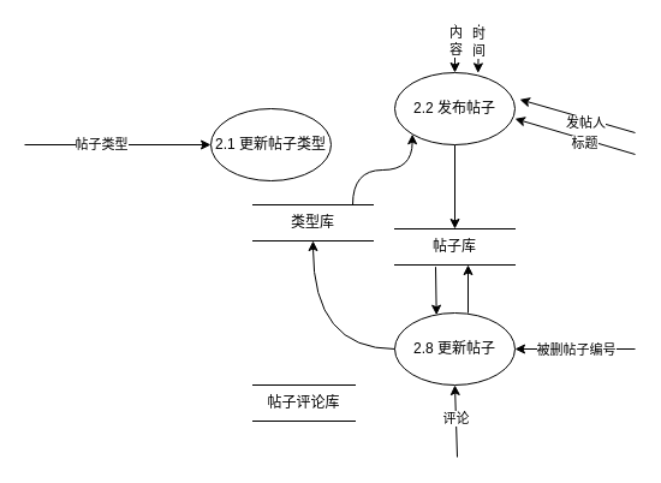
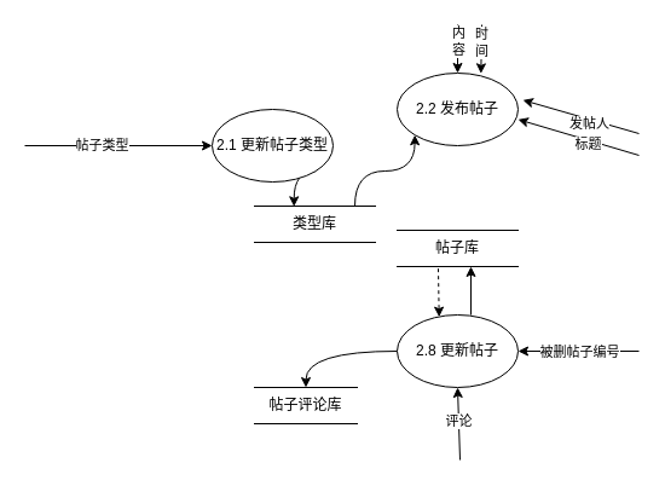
  <mxCell id="0" />
  <mxCell id="1" parent="0" />
  <mxCell id="2" style="rounded=0;orthogonalLoop=1;jettySize=auto;html=1;entryX=0;entryY=0.5;entryDx=0;entryDy=0;" edge="1" parent="1" target="5"><mxGeometry relative="1" as="geometry"><mxPoint x="70" y="121.04" as="targetPoint" /><mxPoint x="20" y="120" as="sourcePoint" /></mxGeometry></mxCell>
  <mxCell id="3" value="帖子类型" style="edgeLabel;html=1;align=center;verticalAlign=middle;resizable=0;points=[];" vertex="1" connectable="0" parent="2"><mxGeometry x="-0.186" y="1" relative="1" as="geometry"><mxPoint as="offset" /></mxGeometry></mxCell>
+ <mxCell id="4" style="edgeStyle=orthogonalEdgeStyle;rounded=0;orthogonalLoop=1;jettySize=auto;html=1;exitX=1;exitY=1;exitDx=0;exitDy=0;entryX=0.327;entryY=0.011;entryDx=0;entryDy=0;curved=1;entryPerimeter=0;" edge="1" parent="1" source="5" target="17"><mxGeometry relative="1" as="geometry" /></mxCell>
  <mxCell id="5" value="2.1 更新帖子类型" style="shape=ellipse;html=1;dashed=0;whiteSpace=wrap;perimeter=ellipsePerimeter;" vertex="1" parent="1"><mxGeometry x="175" y="90" width="100" height="60" as="geometry" /></mxCell>
  <mxCell id="6" style="rounded=0;orthogonalLoop=1;jettySize=auto;html=1;entryX=1.04;entryY=0.372;entryDx=0;entryDy=0;entryPerimeter=0;" edge="1" parent="1" target="9"><mxGeometry relative="1" as="geometry"><mxPoint x="528" y="110" as="sourcePoint" /></mxGeometry></mxCell>
  <mxCell id="7" value="发帖人" style="edgeLabel;html=1;align=center;verticalAlign=middle;resizable=0;points=[];" vertex="1" connectable="0" parent="6"><mxGeometry x="-0.363" y="-2" relative="1" as="geometry"><mxPoint x="-11" y="2" as="offset" /></mxGeometry></mxCell>
- <mxCell id="8" style="edgeStyle=orthogonalEdgeStyle;rounded=0;orthogonalLoop=1;jettySize=auto;html=1;exitX=0.5;exitY=1;exitDx=0;exitDy=0;entryX=0.5;entryY=0;entryDx=0;entryDy=0;" edge="1" parent="1" source="9" target="25"><mxGeometry relative="1" as="geometry"><mxPoint x="378" y="180" as="targetPoint" /></mxGeometry></mxCell>
  <mxCell id="9" value="2.2 发布帖子" style="shape=ellipse;html=1;dashed=0;whiteSpace=wrap;perimeter=ellipsePerimeter;" vertex="1" parent="1"><mxGeometry x="328" y="60" width="100" height="60" as="geometry" /></mxCell>
  <mxCell id="10" style="rounded=0;orthogonalLoop=1;jettySize=auto;html=1;entryX=1;entryY=0.5;entryDx=0;entryDy=0;" edge="1" parent="1" target="15"><mxGeometry relative="1" as="geometry"><mxPoint x="528" y="290" as="sourcePoint" /></mxGeometry></mxCell>
  <mxCell id="11" value="被删帖子编号" style="edgeLabel;html=1;align=center;verticalAlign=middle;resizable=0;points=[];" vertex="1" connectable="0" parent="10"><mxGeometry x="0.317" y="-1" relative="1" as="geometry"><mxPoint x="16" y="1" as="offset" /></mxGeometry></mxCell>
  <mxCell id="12" style="rounded=0;orthogonalLoop=1;jettySize=auto;html=1;entryX=0.5;entryY=1;entryDx=0;entryDy=0;" edge="1" parent="1" target="15"><mxGeometry relative="1" as="geometry"><mxPoint x="380" y="380" as="sourcePoint" /></mxGeometry></mxCell>
  <mxCell id="13" value="评论" style="edgeLabel;html=1;align=center;verticalAlign=middle;resizable=0;points=[];" vertex="1" connectable="0" parent="12"><mxGeometry x="0.381" y="1" relative="1" as="geometry"><mxPoint x="1" y="8" as="offset" /></mxGeometry></mxCell>
- <mxCell id="14" style="edgeStyle=orthogonalEdgeStyle;rounded=0;orthogonalLoop=1;jettySize=auto;html=1;exitX=0;exitY=0.5;exitDx=0;exitDy=0;curved=1;" edge="1" parent="1" source="15" target="17"><mxGeometry relative="1" as="geometry"><mxPoint x="270" y="330" as="targetPoint" /></mxGeometry></mxCell>
+ <mxCell id="14" style="edgeStyle=orthogonalEdgeStyle;rounded=0;orthogonalLoop=1;jettySize=auto;html=1;exitX=0;exitY=0.5;exitDx=0;exitDy=0;entryX=0.5;entryY=0;entryDx=0;entryDy=0;curved=1;" edge="1" parent="1" source="15" target="27"><mxGeometry relative="1" as="geometry"><mxPoint x="270" y="330" as="targetPoint" /></mxGeometry></mxCell>
  <mxCell id="15" value="2.8 更新帖子" style="shape=ellipse;html=1;dashed=0;whiteSpace=wrap;perimeter=ellipsePerimeter;" vertex="1" parent="1"><mxGeometry x="328" y="260" width="100" height="60" as="geometry" /></mxCell>
  <mxCell id="16" style="edgeStyle=orthogonalEdgeStyle;rounded=0;orthogonalLoop=1;jettySize=auto;html=1;exitX=0.75;exitY=0;exitDx=0;exitDy=0;entryX=0;entryY=1;entryDx=0;entryDy=0;curved=1;" edge="1" parent="1" target="9"><mxGeometry relative="1" as="geometry"><mxPoint x="293" y="170" as="sourcePoint" /><Array as="points"><mxPoint x="293" y="141" /></Array></mxGeometry></mxCell>
  <mxCell id="17" value="类型库" style="html=1;dashed=0;whiteSpace=wrap;shape=partialRectangle;right=0;left=0;" vertex="1" parent="1"><mxGeometry x="210" y="170" width="100" height="30" as="geometry" /></mxCell>
  <mxCell id="18" style="rounded=0;orthogonalLoop=1;jettySize=auto;html=1;entryX=0.5;entryY=0;entryDx=0;entryDy=0;" edge="1" parent="1" target="9"><mxGeometry relative="1" as="geometry"><mxPoint x="378" y="90" as="targetPoint" /><mxPoint x="378" y="20" as="sourcePoint" /></mxGeometry></mxCell>
  <mxCell id="19" value="内&lt;br&gt;容" style="edgeLabel;html=1;align=center;verticalAlign=middle;resizable=0;points=[];" vertex="1" connectable="0" parent="18"><mxGeometry x="0.317" y="-1" relative="1" as="geometry"><mxPoint x="1" y="-13" as="offset" /></mxGeometry></mxCell>
  <mxCell id="20" style="rounded=0;orthogonalLoop=1;jettySize=auto;html=1;entryX=0.693;entryY=0.006;entryDx=0;entryDy=0;entryPerimeter=0;" edge="1" parent="1" target="9"><mxGeometry relative="1" as="geometry"><mxPoint x="408" y="90" as="targetPoint" /><mxPoint x="398" y="20" as="sourcePoint" /></mxGeometry></mxCell>
  <mxCell id="21" value="时&lt;br&gt;间" style="edgeLabel;html=1;align=center;verticalAlign=middle;resizable=0;points=[];" vertex="1" connectable="0" parent="20"><mxGeometry x="0.317" y="-1" relative="1" as="geometry"><mxPoint x="1" y="-12" as="offset" /></mxGeometry></mxCell>
  <mxCell id="22" style="rounded=0;orthogonalLoop=1;jettySize=auto;html=1;entryX=1;entryY=0.639;entryDx=0;entryDy=0;entryPerimeter=0;" edge="1" parent="1" target="9"><mxGeometry relative="1" as="geometry"><mxPoint x="438" y="132" as="targetPoint" /><mxPoint x="528" y="128" as="sourcePoint" /></mxGeometry></mxCell>
  <mxCell id="23" value="标题" style="edgeLabel;html=1;align=center;verticalAlign=middle;resizable=0;points=[];" vertex="1" connectable="0" parent="22"><mxGeometry x="-0.363" y="-2" relative="1" as="geometry"><mxPoint x="-11" y="2" as="offset" /></mxGeometry></mxCell>
- <mxCell id="24" style="rounded=0;orthogonalLoop=1;jettySize=auto;html=1;exitX=0.34;exitY=1.056;exitDx=0;exitDy=0;entryX=0.347;entryY=0.028;entryDx=0;entryDy=0;entryPerimeter=0;exitPerimeter=0;" edge="1" parent="1" source="25" target="15"><mxGeometry relative="1" as="geometry" /></mxCell>
+ <mxCell id="24" style="rounded=0;orthogonalLoop=1;jettySize=auto;html=1;exitX=0.34;exitY=1.056;exitDx=0;exitDy=0;entryX=0.347;entryY=0.028;entryDx=0;entryDy=0;entryPerimeter=0;exitPerimeter=0;dashed=1;" edge="1" parent="1" source="25" target="15"><mxGeometry relative="1" as="geometry" /></mxCell>
  <mxCell id="25" value="帖子库" style="html=1;dashed=0;whiteSpace=wrap;shape=partialRectangle;right=0;left=0;" vertex="1" parent="1"><mxGeometry x="328" y="190" width="100" height="30" as="geometry" /></mxCell>
  <mxCell id="26" style="rounded=0;orthogonalLoop=1;jettySize=auto;html=1;entryX=0.347;entryY=0.028;entryDx=0;entryDy=0;entryPerimeter=0;" edge="1" parent="1"><mxGeometry relative="1" as="geometry"><mxPoint x="389" y="260" as="sourcePoint" /><mxPoint x="389" y="220" as="targetPoint" /></mxGeometry></mxCell>
  <mxCell id="27" value="帖子评论库" style="html=1;dashed=0;whiteSpace=wrap;shape=partialRectangle;right=0;left=0;" vertex="1" parent="1"><mxGeometry x="210" y="320" width="85" height="30" as="geometry" /></mxCell>
